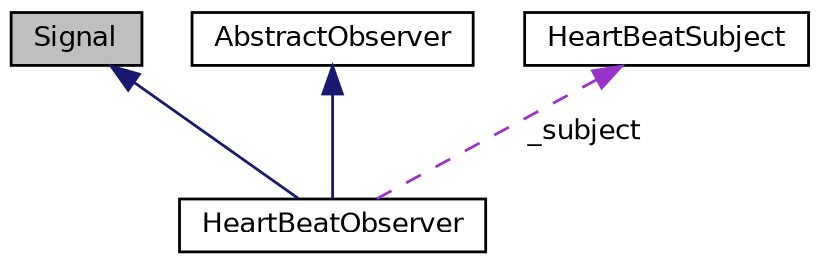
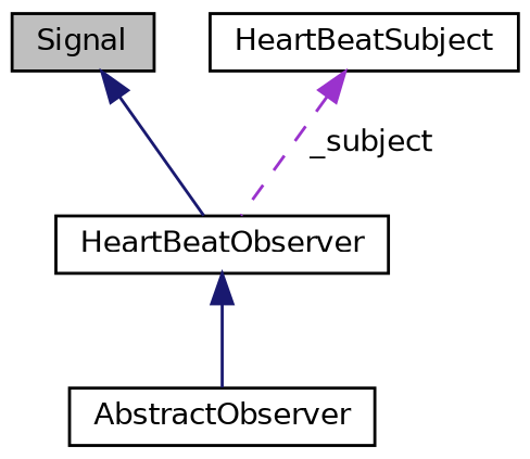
  digraph {
    node [color=black fillcolor=white fontname=Helvetica fontsize=10 shape=record style=filled]
    edge [color=midnightblue dir=back fontname=Helvetica fontsize=10 labelfontname=Helvetica labelfontsize=10 style=solid]
    n1 [fillcolor=grey75 fontcolor=black height=0.2 label=Signal width=0.4]
    n2 [height=0.2 label=HeartBeatObserver width=0.4]
    n3 [height=0.2 label=AbstractObserver width=0.4]
    n4 [height=0.2 label=HeartBeatSubject width=0.4]
    n1 -> n2
-   n3 -> n2
+   n2 -> n3
    n4 -> n2 [color=darkorchid3 label=" _subject" style=dashed]
  }
